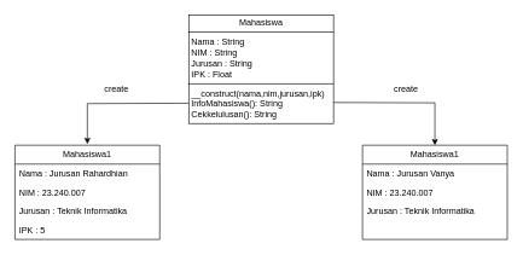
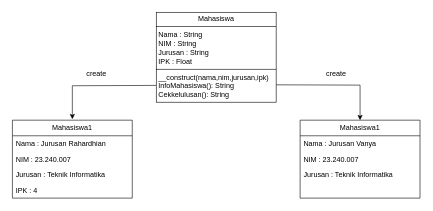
  <mxCell id="0" />
  <mxCell id="1" parent="0" />
  <mxCell id="2" value="Mahasiswa1" style="swimlane;fontStyle=0;childLayout=stackLayout;horizontal=1;startSize=26;fillColor=none;horizontalStack=0;resizeParent=1;resizeParentMax=0;resizeLast=0;collapsible=1;marginBottom=0;whiteSpace=wrap;html=1;" vertex="1" parent="1"><mxGeometry x="20" y="200" width="200" height="130" as="geometry" /></mxCell>
  <mxCell id="3" value="Nama : Jurusan Rahardhian&amp;nbsp;" style="text;strokeColor=none;fillColor=none;align=left;verticalAlign=top;spacingLeft=4;spacingRight=4;overflow=hidden;rotatable=0;points=[[0,0.5],[1,0.5]];portConstraint=eastwest;whiteSpace=wrap;html=1;" vertex="1" parent="2"><mxGeometry y="26" width="200" height="26" as="geometry" /></mxCell>
  <mxCell id="4" value="NIM : 23.240.007" style="text;strokeColor=none;fillColor=none;align=left;verticalAlign=top;spacingLeft=4;spacingRight=4;overflow=hidden;rotatable=0;points=[[0,0.5],[1,0.5]];portConstraint=eastwest;whiteSpace=wrap;html=1;" vertex="1" parent="2"><mxGeometry y="52" width="200" height="26" as="geometry" /></mxCell>
  <mxCell id="5" value="Jurusan : Teknik Informatika&lt;div&gt;&lt;br&gt;&lt;/div&gt;" style="text;strokeColor=none;fillColor=none;align=left;verticalAlign=top;spacingLeft=4;spacingRight=4;overflow=hidden;rotatable=0;points=[[0,0.5],[1,0.5]];portConstraint=eastwest;whiteSpace=wrap;html=1;" vertex="1" parent="2"><mxGeometry y="78" width="200" height="52" as="geometry" /></mxCell>
  <mxCell id="6" style="edgeStyle=orthogonalEdgeStyle;rounded=0;orthogonalLoop=1;jettySize=auto;html=1;exitX=0;exitY=0.75;exitDx=0;exitDy=0;entryX=0.5;entryY=-0.013;entryDx=0;entryDy=0;entryPerimeter=0;" edge="1" parent="1" target="2"><mxGeometry relative="1" as="geometry"><mxPoint x="120" y="197" as="targetPoint" /><mxPoint x="260" y="142" as="sourcePoint" /></mxGeometry></mxCell>
  <mxCell id="7" style="edgeStyle=orthogonalEdgeStyle;rounded=0;orthogonalLoop=1;jettySize=auto;html=1;exitX=1;exitY=0.75;exitDx=0;exitDy=0;entryX=0.5;entryY=0;entryDx=0;entryDy=0;" edge="1" parent="1" target="10"><mxGeometry relative="1" as="geometry"><mxPoint x="600" y="186" as="targetPoint" /><mxPoint x="460" y="141" as="sourcePoint" /></mxGeometry></mxCell>
  <mxCell id="8" value="&lt;p style=&quot;margin:0px;margin-top:4px;text-align:center;&quot;&gt;Mahasiswa&lt;/p&gt;&lt;hr size=&quot;1&quot; style=&quot;border-style:solid;&quot;&gt;&lt;p style=&quot;margin:0px;margin-left:4px;&quot;&gt;Nama : String&lt;br&gt;NIM : String&lt;/p&gt;&lt;p style=&quot;margin:0px;margin-left:4px;&quot;&gt;Jurusan : String&lt;/p&gt;&lt;p style=&quot;margin:0px;margin-left:4px;&quot;&gt;IPK : Float&lt;/p&gt;&lt;hr size=&quot;1&quot; style=&quot;border-style:solid;&quot;&gt;&lt;p style=&quot;margin:0px;margin-left:4px;&quot;&gt;__construct(nama,nim,jurusan,ipk)&lt;br&gt;InfoMahasiswa(): String&lt;/p&gt;&lt;p style=&quot;margin:0px;margin-left:4px;&quot;&gt;Cekkelulusan(): String&lt;/p&gt;" style="verticalAlign=top;align=left;overflow=fill;html=1;whiteSpace=wrap;" vertex="1" parent="1"><mxGeometry x="260" y="20" width="200" height="150" as="geometry" /></mxCell>
- <mxCell id="9" value="&lt;div&gt;IPK : 5&lt;/div&gt;" style="text;strokeColor=none;fillColor=none;align=left;verticalAlign=top;spacingLeft=4;spacingRight=4;overflow=hidden;rotatable=0;points=[[0,0.5],[1,0.5]];portConstraint=eastwest;whiteSpace=wrap;html=1;" vertex="1" parent="1"><mxGeometry x="20" y="304" width="200" height="26" as="geometry" /></mxCell>
+ <mxCell id="9" value="&lt;div&gt;IPK : 4&lt;/div&gt;" style="text;strokeColor=none;fillColor=none;align=left;verticalAlign=top;spacingLeft=4;spacingRight=4;overflow=hidden;rotatable=0;points=[[0,0.5],[1,0.5]];portConstraint=eastwest;whiteSpace=wrap;html=1;" vertex="1" parent="1"><mxGeometry x="20" y="304" width="200" height="26" as="geometry" /></mxCell>
  <mxCell id="10" value="Mahasiswa1" style="swimlane;fontStyle=0;childLayout=stackLayout;horizontal=1;startSize=26;fillColor=none;horizontalStack=0;resizeParent=1;resizeParentMax=0;resizeLast=0;collapsible=1;marginBottom=0;whiteSpace=wrap;html=1;" vertex="1" parent="1"><mxGeometry x="500" y="200" width="200" height="130" as="geometry" /></mxCell>
  <mxCell id="11" value="Nama : Jurusan Vanya&amp;nbsp;" style="text;strokeColor=none;fillColor=none;align=left;verticalAlign=top;spacingLeft=4;spacingRight=4;overflow=hidden;rotatable=0;points=[[0,0.5],[1,0.5]];portConstraint=eastwest;whiteSpace=wrap;html=1;" vertex="1" parent="10"><mxGeometry y="26" width="200" height="26" as="geometry" /></mxCell>
  <mxCell id="12" value="NIM : 23.240.007" style="text;strokeColor=none;fillColor=none;align=left;verticalAlign=top;spacingLeft=4;spacingRight=4;overflow=hidden;rotatable=0;points=[[0,0.5],[1,0.5]];portConstraint=eastwest;whiteSpace=wrap;html=1;" vertex="1" parent="10"><mxGeometry y="52" width="200" height="26" as="geometry" /></mxCell>
  <mxCell id="13" value="Jurusan : Teknik Informatika&lt;div&gt;&lt;br&gt;&lt;/div&gt;" style="text;strokeColor=none;fillColor=none;align=left;verticalAlign=top;spacingLeft=4;spacingRight=4;overflow=hidden;rotatable=0;points=[[0,0.5],[1,0.5]];portConstraint=eastwest;whiteSpace=wrap;html=1;" vertex="1" parent="10"><mxGeometry y="78" width="200" height="52" as="geometry" /></mxCell>
  <mxCell id="14" value="create" style="text;html=1;align=center;verticalAlign=middle;resizable=0;points=[];autosize=1;strokeColor=none;fillColor=none;" vertex="1" parent="1"><mxGeometry x="130" y="108" width="60" height="30" as="geometry" /></mxCell>
  <mxCell id="15" value="create" style="text;html=1;align=center;verticalAlign=middle;resizable=0;points=[];autosize=1;strokeColor=none;fillColor=none;" vertex="1" parent="1"><mxGeometry x="530" y="108" width="60" height="30" as="geometry" /></mxCell>
